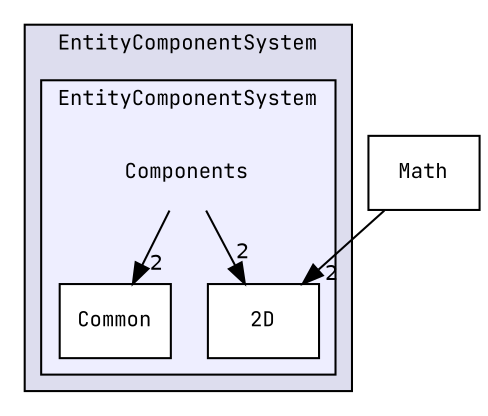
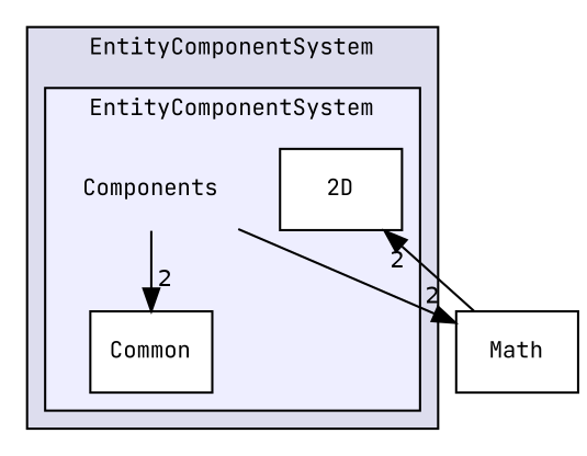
  digraph {
    compound=true
    fontname="JetBrains Mono"
    node [fontname="JetBrains Mono" fontsize=10 shape=box]
    edge [fontname="JetBrains Mono" headlabel=2 labeldistance=1.5 labelfontname=Helvetica labelfontsize=10]
    n1 [label=Components shape=plaintext]
    n2 [fillcolor=white label="2D" style=filled]
    n3 [fillcolor=white label=Common style=filled]
    n4 [label=Math]
    subgraph cluster_1 {
      bgcolor="#ddddee"
      fontsize=10
      label=EntityComponentSystem
      pencolor=black
      subgraph cluster_2 {
        bgcolor="#eeeeff"
        fontsize=10
        label=EntityComponentSystem
        pencolor=black
        n1
        n2
        n3
      }
    }
-   n1 -> n2
+   n1 -> n4
    n1 -> n3
    n4 -> n2
  }
